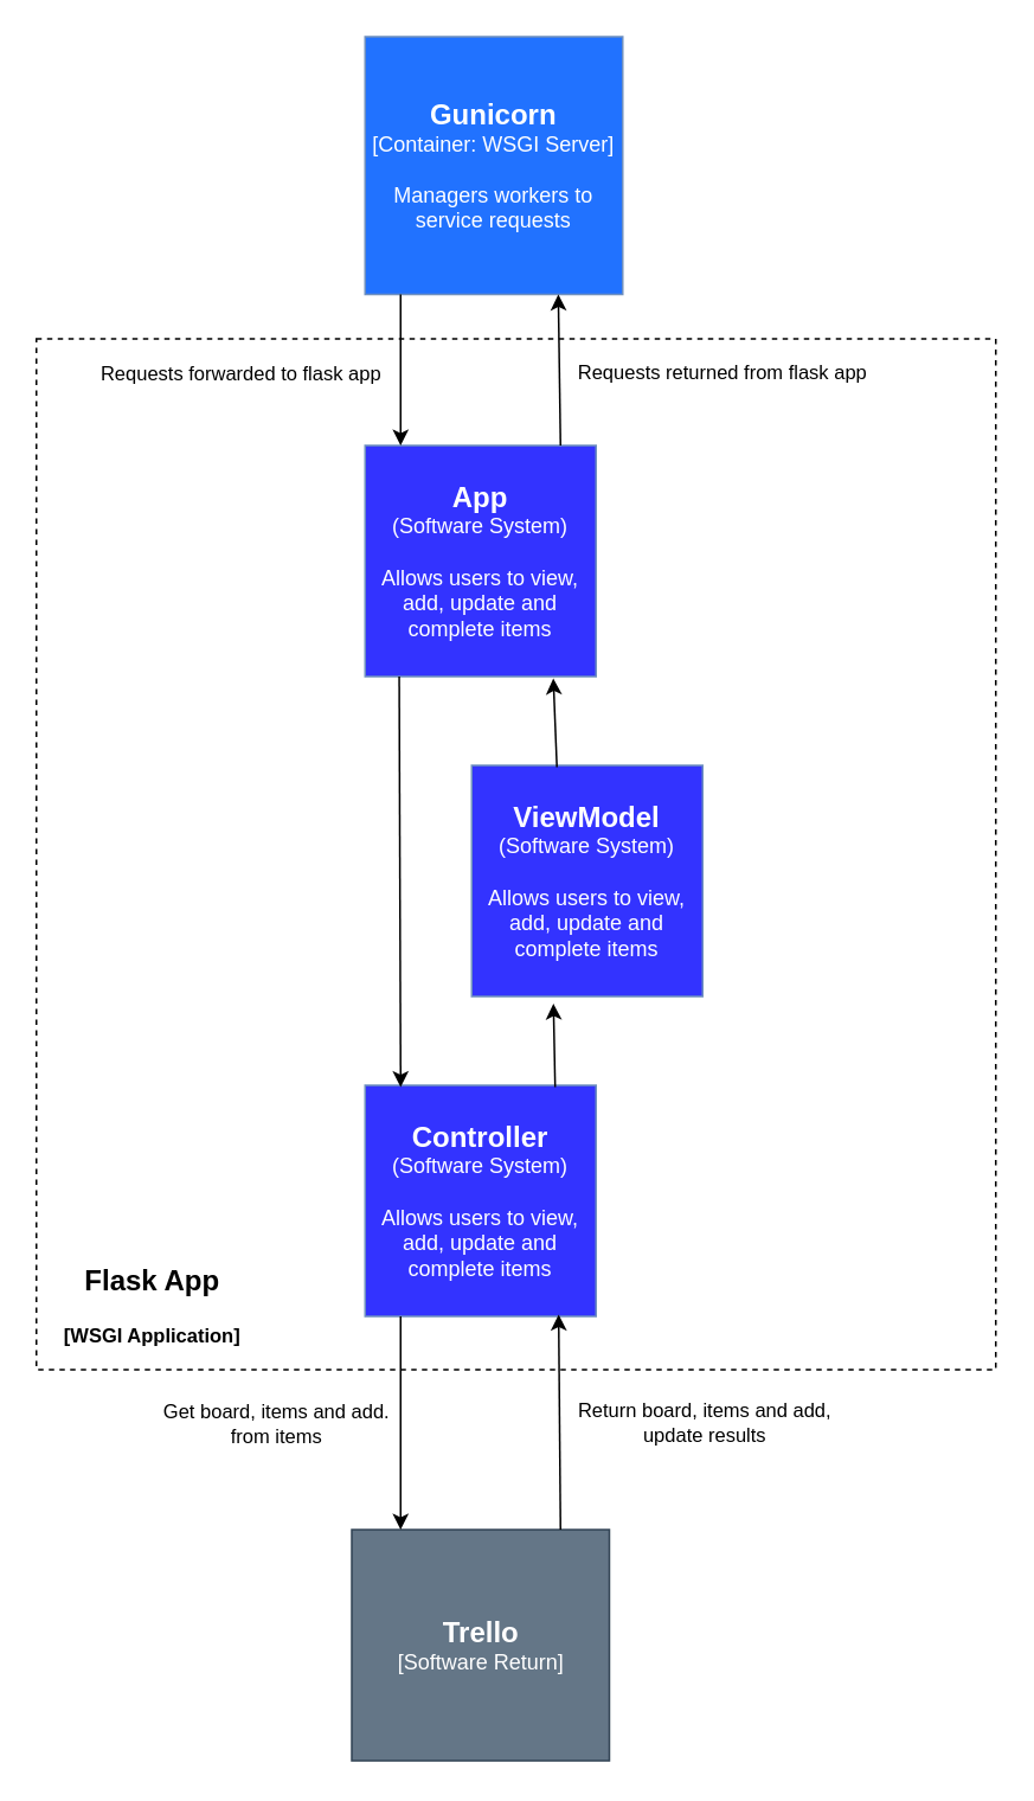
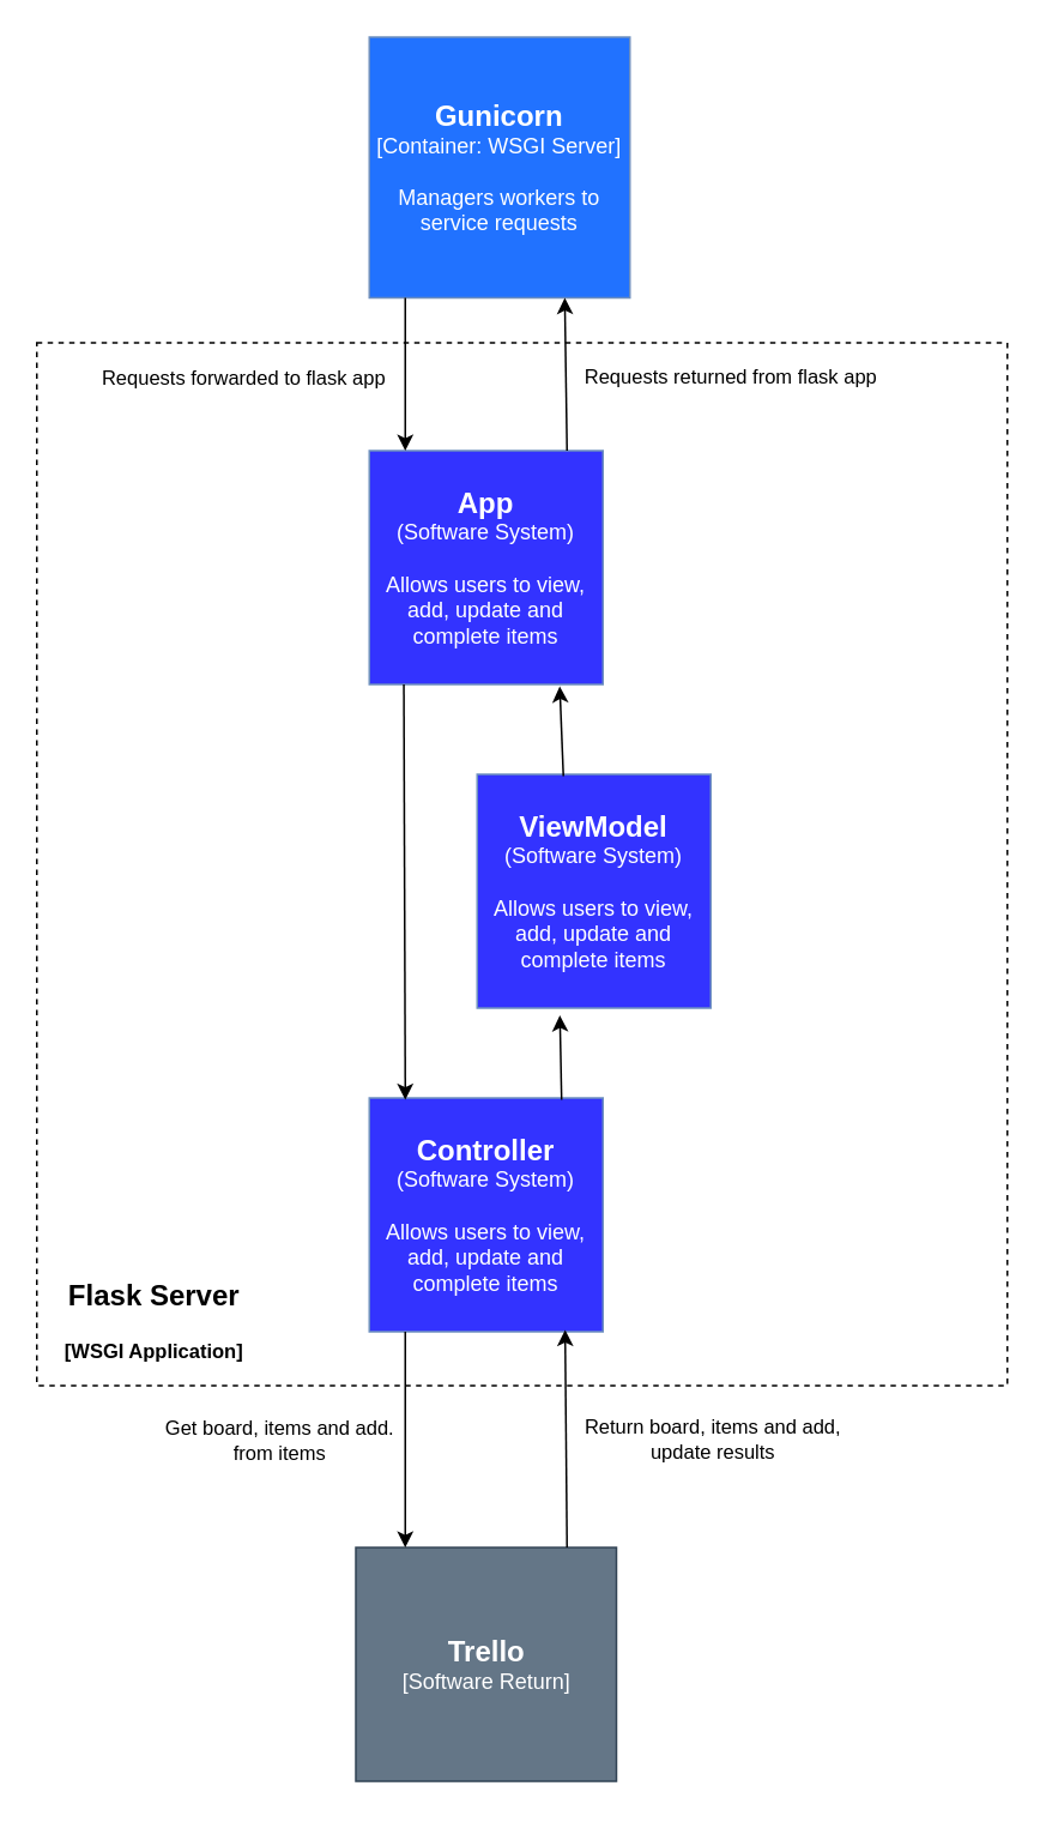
  <mxCell id="0" />
  <mxCell id="1" parent="0" />
  <mxCell id="2" value="" style="rounded=0;whiteSpace=wrap;html=1;dashed=1;fillColor=#FFFFFF;" parent="1" vertex="1"><mxGeometry x="20" y="190" width="540" height="580" as="geometry" /></mxCell>
  <mxCell id="3" value="&lt;font color=&quot;#ffffff&quot;&gt;&lt;b&gt;&lt;font style=&quot;font-size: 16px&quot;&gt;App&lt;br&gt;&lt;/font&gt;&lt;/b&gt;(Software System)&lt;br&gt;&lt;br&gt;Allows users to view, add, update and complete items&lt;/font&gt;" style="whiteSpace=wrap;html=1;aspect=fixed;strokeColor=#6c8ebf;fillColor=#3333FF;" parent="1" vertex="1"><mxGeometry x="205" y="250" width="130" height="130" as="geometry" /></mxCell>
- <mxCell id="4" value="&lt;font style=&quot;font-size: 16px&quot;&gt;&lt;span&gt;Flask App&lt;br&gt;&lt;/span&gt;&lt;font style=&quot;font-size: 11px&quot;&gt;[WSGI Application]&lt;/font&gt;&lt;br&gt;&lt;/font&gt;" style="text;strokeColor=none;fillColor=none;html=1;fontSize=24;fontStyle=1;verticalAlign=middle;align=center;dashed=1;" parent="1" vertex="1"><mxGeometry x="35" y="710" width="100" height="43" as="geometry" /></mxCell>
+ <mxCell id="4" value="&lt;font style=&quot;font-size: 16px&quot;&gt;&lt;span&gt;Flask Server&lt;br&gt;&lt;/span&gt;&lt;font style=&quot;font-size: 11px&quot;&gt;[WSGI Application]&lt;/font&gt;&lt;br&gt;&lt;/font&gt;" style="text;strokeColor=none;fillColor=none;html=1;fontSize=24;fontStyle=1;verticalAlign=middle;align=center;dashed=1;" parent="1" vertex="1"><mxGeometry x="35" y="710" width="100" height="43" as="geometry" /></mxCell>
  <mxCell id="5" value="&lt;font color=&quot;#ffffff&quot;&gt;&lt;b&gt;&lt;font style=&quot;font-size: 16px&quot;&gt;Gunicorn&lt;br&gt;&lt;/font&gt;&lt;/b&gt;[Container: WSGI Server]&lt;br&gt;&lt;br&gt;Managers workers to service requests&lt;br&gt;&lt;/font&gt;" style="whiteSpace=wrap;html=1;aspect=fixed;strokeColor=#6c8ebf;fillColor=#2172FF;" parent="1" vertex="1"><mxGeometry x="205" y="20" width="145" height="145" as="geometry" /></mxCell>
  <mxCell id="6" value="Requests forwarded to flask app" style="endArrow=classic;html=1;" parent="1" edge="1"><mxGeometry x="0.059" y="-90" width="50" height="50" relative="1" as="geometry"><mxPoint x="225" y="165" as="sourcePoint" /><mxPoint x="225" y="250" as="targetPoint" /><mxPoint as="offset" /></mxGeometry></mxCell>
  <mxCell id="7" value="&lt;font color=&quot;#ffffff&quot;&gt;&lt;b&gt;&lt;font style=&quot;font-size: 16px&quot;&gt;Controller&lt;br&gt;&lt;/font&gt;&lt;/b&gt;(Software System)&lt;br&gt;&lt;br&gt;Allows users to view, add, update and complete items&lt;/font&gt;" style="whiteSpace=wrap;html=1;aspect=fixed;strokeColor=#6c8ebf;fillColor=#3333FF;" parent="1" vertex="1"><mxGeometry x="205" y="610" width="130" height="130" as="geometry" /></mxCell>
  <mxCell id="8" value="&lt;font color=&quot;#ffffff&quot;&gt;&lt;b&gt;&lt;font style=&quot;font-size: 16px&quot;&gt;ViewModel&lt;br&gt;&lt;/font&gt;&lt;/b&gt;(Software System)&lt;br&gt;&lt;br&gt;Allows users to view, add, update and complete items&lt;/font&gt;" style="whiteSpace=wrap;html=1;aspect=fixed;strokeColor=#6c8ebf;fillColor=#3333FF;" parent="1" vertex="1"><mxGeometry x="265" y="430" width="130" height="130" as="geometry" /></mxCell>
  <mxCell id="9" value="&lt;b&gt;&lt;font style=&quot;font-size: 16px&quot;&gt;Trello&lt;br&gt;&lt;/font&gt;&lt;/b&gt;[Software Return]" style="rounded=0;whiteSpace=wrap;html=1;fillColor=#647687;strokeColor=#314354;fontColor=#ffffff;" parent="1" vertex="1"><mxGeometry x="197.5" y="860.01" width="145" height="130" as="geometry" /></mxCell>
  <mxCell id="10" value="Get board, items and add. &lt;br&gt;from items" style="edgeLabel;html=1;align=center;verticalAlign=middle;resizable=0;points=[];" parent="1" vertex="1" connectable="0"><mxGeometry x="154.996" y="800.004" as="geometry" /></mxCell>
  <mxCell id="11" value="" style="endArrow=classic;html=1;entryX=0.5;entryY=0;entryDx=0;entryDy=0;" parent="1" edge="1"><mxGeometry width="50" height="50" relative="1" as="geometry"><mxPoint x="225" y="740" as="sourcePoint" /><mxPoint x="225" y="860.01" as="targetPoint" /></mxGeometry></mxCell>
  <mxCell id="12" value="" style="endArrow=classic;html=1;exitX=0.5;exitY=1;exitDx=0;exitDy=0;entryX=0.154;entryY=0.008;entryDx=0;entryDy=0;entryPerimeter=0;" parent="1" target="7" edge="1"><mxGeometry width="50" height="50" relative="1" as="geometry"><mxPoint x="224.21" y="380" as="sourcePoint" /><mxPoint x="226" y="545" as="targetPoint" /></mxGeometry></mxCell>
  <mxCell id="13" value="" style="endArrow=classic;html=1;entryX=0.838;entryY=0.992;entryDx=0;entryDy=0;entryPerimeter=0;" parent="1" target="7" edge="1"><mxGeometry width="50" height="50" relative="1" as="geometry"><mxPoint x="315" y="860" as="sourcePoint" /><mxPoint x="335" y="780" as="targetPoint" /></mxGeometry></mxCell>
  <mxCell id="14" value="Return board, items and add, &lt;br&gt;update results" style="edgeLabel;html=1;align=center;verticalAlign=middle;resizable=0;points=[];" parent="13" vertex="1" connectable="0"><mxGeometry x="-0.009" y="-2" relative="1" as="geometry"><mxPoint x="79" as="offset" /></mxGeometry></mxCell>
  <mxCell id="15" value="" style="endArrow=classic;html=1;exitX=0.823;exitY=0.008;exitDx=0;exitDy=0;exitPerimeter=0;entryX=0.354;entryY=1.031;entryDx=0;entryDy=0;entryPerimeter=0;" parent="1" source="7" target="8" edge="1"><mxGeometry width="50" height="50" relative="1" as="geometry"><mxPoint x="285" y="580" as="sourcePoint" /><mxPoint x="335" y="530" as="targetPoint" /></mxGeometry></mxCell>
  <mxCell id="16" value="" style="endArrow=classic;html=1;exitX=0.369;exitY=0.008;exitDx=0;exitDy=0;exitPerimeter=0;entryX=0.815;entryY=1.008;entryDx=0;entryDy=0;entryPerimeter=0;" parent="1" source="8" target="3" edge="1"><mxGeometry width="50" height="50" relative="1" as="geometry"><mxPoint x="285" y="580" as="sourcePoint" /><mxPoint x="335" y="530" as="targetPoint" /></mxGeometry></mxCell>
  <mxCell id="17" value="" style="endArrow=classic;html=1;entryX=0.75;entryY=1;entryDx=0;entryDy=0;" parent="1" target="5" edge="1"><mxGeometry width="50" height="50" relative="1" as="geometry"><mxPoint x="315" y="250" as="sourcePoint" /><mxPoint x="315" y="170" as="targetPoint" /></mxGeometry></mxCell>
  <mxCell id="18" value="Requests returned from flask app" style="edgeLabel;html=1;align=center;verticalAlign=middle;resizable=0;points=[];" parent="17" vertex="1" connectable="0"><mxGeometry x="-0.178" y="-4" relative="1" as="geometry"><mxPoint x="87" y="-6" as="offset" /></mxGeometry></mxCell>
